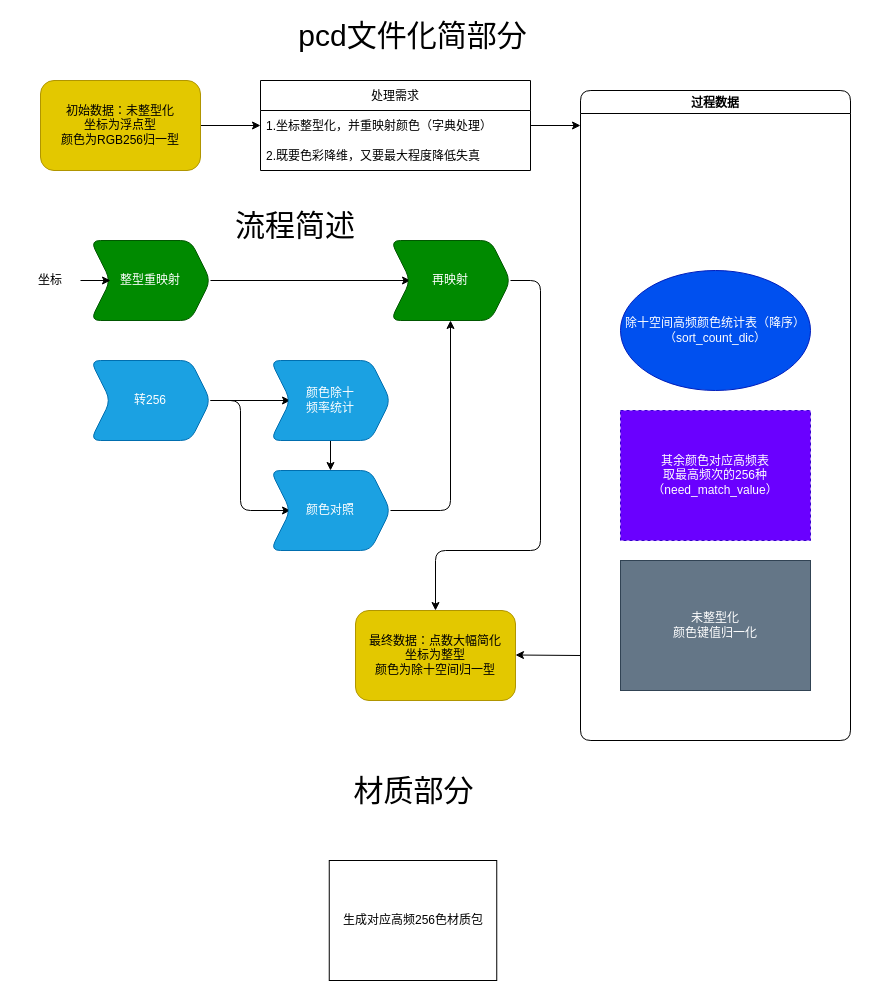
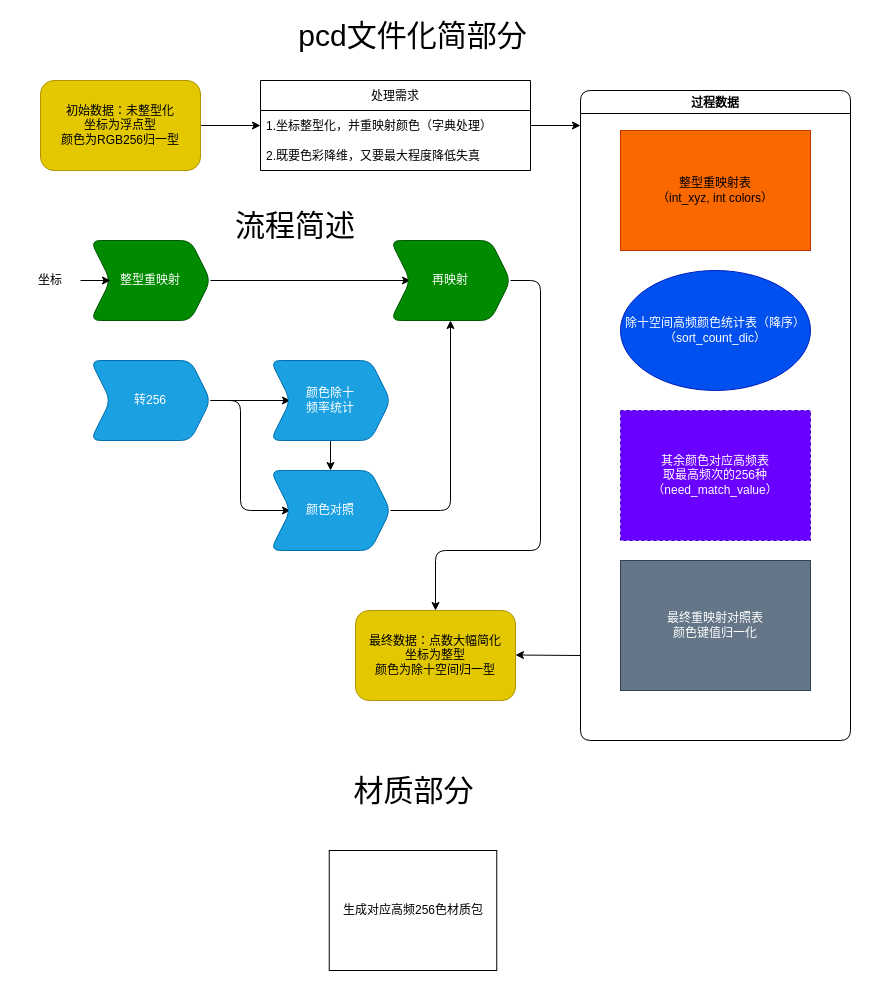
  <mxCell id="0" />
  <mxCell id="1" parent="0" />
  <mxCell id="2" style="edgeStyle=none;html=1;exitX=1;exitY=0.5;exitDx=0;exitDy=0;entryX=0;entryY=0.5;entryDx=0;entryDy=0;" parent="1" source="3" target="5" edge="1"><mxGeometry relative="1" as="geometry" /></mxCell>
  <mxCell id="3" value="初始数据：未整型化&lt;br&gt;坐标为浮点型&lt;br&gt;颜色为RGB256归一型" style="rounded=1;whiteSpace=wrap;html=1;fillColor=#e3c800;fontColor=#000000;strokeColor=#B09500;" parent="1" vertex="1"><mxGeometry x="40" y="80" width="160" height="90" as="geometry" /></mxCell>
  <mxCell id="4" value="处理需求" style="swimlane;fontStyle=0;childLayout=stackLayout;horizontal=1;startSize=30;horizontalStack=0;resizeParent=1;resizeParentMax=0;resizeLast=0;collapsible=1;marginBottom=0;" parent="1" vertex="1"><mxGeometry x="260" y="80" width="270" height="90" as="geometry" /></mxCell>
  <mxCell id="5" value="1.坐标整型化，并重映射颜色（字典处理）" style="text;strokeColor=none;fillColor=none;align=left;verticalAlign=middle;spacingLeft=4;spacingRight=4;overflow=hidden;points=[[0,0.5],[1,0.5]];portConstraint=eastwest;rotatable=0;" parent="4" vertex="1"><mxGeometry y="30" width="270" height="30" as="geometry" /></mxCell>
  <mxCell id="6" value="2.既要色彩降维，又要最大程度降低失真" style="text;strokeColor=none;fillColor=none;align=left;verticalAlign=middle;spacingLeft=4;spacingRight=4;overflow=hidden;points=[[0,0.5],[1,0.5]];portConstraint=eastwest;rotatable=0;" parent="4" vertex="1"><mxGeometry y="60" width="270" height="30" as="geometry" /></mxCell>
  <mxCell id="7" style="edgeStyle=none;html=1;" parent="1" edge="1"><mxGeometry relative="1" as="geometry"><mxPoint x="580" y="655" as="sourcePoint" /><mxPoint x="515" y="654.5" as="targetPoint" /></mxGeometry></mxCell>
  <mxCell id="8" value="过程数据" style="swimlane;rounded=1;" parent="1" vertex="1"><mxGeometry x="580" y="90" width="270" height="650" as="geometry" /></mxCell>
  <mxCell id="9" value="其余颜色对应高频表&lt;br&gt;取最高频次的256种&lt;br&gt;（need_match_value）" style="rounded=0;whiteSpace=wrap;html=1;fillColor=#6a00ff;fontColor=#ffffff;strokeColor=#3700CC;dashed=1;" parent="8" vertex="1"><mxGeometry x="40" y="320" width="190" height="130" as="geometry" /></mxCell>
  <mxCell id="10" value="除十空间高频颜色统计表（降序）&lt;br&gt;（sort_count_dic）" style="ellipse;whiteSpace=wrap;html=1;fillColor=#0050ef;fontColor=#ffffff;strokeColor=#001DBC;" parent="8" vertex="1"><mxGeometry x="40" y="180" width="190" height="120" as="geometry" /></mxCell>
- <mxCell id="12" value="未整型化&lt;br&gt;颜色键值归一化" style="rounded=0;whiteSpace=wrap;html=1;fillColor=#647687;fontColor=#ffffff;strokeColor=#314354;" parent="8" vertex="1"><mxGeometry x="40" y="470" width="190" height="130" as="geometry" /></mxCell>
+ <mxCell id="11" value="整型重映射表&lt;br&gt;（int_xyz, int colors）" style="rounded=0;whiteSpace=wrap;html=1;fillColor=#fa6800;fontColor=#000000;strokeColor=#C73500;" parent="8" vertex="1"><mxGeometry x="40" y="40" width="190" height="120" as="geometry" /></mxCell>
+ <mxCell id="12" value="最终重映射对照表&lt;br&gt;颜色键值归一化" style="rounded=0;whiteSpace=wrap;html=1;fillColor=#647687;fontColor=#ffffff;strokeColor=#314354;" parent="8" vertex="1"><mxGeometry x="40" y="470" width="190" height="130" as="geometry" /></mxCell>
  <mxCell id="13" style="edgeStyle=none;html=1;exitX=1;exitY=0.5;exitDx=0;exitDy=0;" parent="1" source="5" edge="1"><mxGeometry relative="1" as="geometry"><mxPoint x="580" y="125" as="targetPoint" /></mxGeometry></mxCell>
  <mxCell id="14" value="最终数据：点数大幅简化&lt;br&gt;坐标为整型&lt;br&gt;颜色为除十空间归一型" style="rounded=1;whiteSpace=wrap;html=1;fillColor=#e3c800;fontColor=#000000;strokeColor=#B09500;" parent="1" vertex="1"><mxGeometry x="355" y="610" width="160" height="90" as="geometry" /></mxCell>
  <mxCell id="15" style="edgeStyle=orthogonalEdgeStyle;html=1;exitX=1;exitY=0.5;exitDx=0;exitDy=0;" parent="1" source="16" target="27" edge="1"><mxGeometry relative="1" as="geometry" /></mxCell>
  <mxCell id="16" value="整型重映射" style="shape=step;perimeter=stepPerimeter;whiteSpace=wrap;html=1;fixedSize=1;rounded=1;fillColor=#008a00;strokeColor=#005700;fontColor=#ffffff;" parent="1" vertex="1"><mxGeometry x="90" y="240" width="120" height="80" as="geometry" /></mxCell>
  <mxCell id="17" value="" style="edgeStyle=orthogonalEdgeStyle;html=1;" parent="1" source="19" target="25" edge="1"><mxGeometry relative="1" as="geometry" /></mxCell>
  <mxCell id="18" style="edgeStyle=orthogonalEdgeStyle;html=1;exitX=1;exitY=0.5;exitDx=0;exitDy=0;" parent="1" source="19" target="23" edge="1"><mxGeometry relative="1" as="geometry"><mxPoint x="250" y="520" as="targetPoint" /><Array as="points"><mxPoint x="240" y="400" /><mxPoint x="240" y="510" /></Array></mxGeometry></mxCell>
  <mxCell id="19" value="转256" style="shape=step;perimeter=stepPerimeter;whiteSpace=wrap;html=1;fixedSize=1;rounded=1;fillColor=#1ba1e2;fontColor=#ffffff;strokeColor=#006EAF;" parent="1" vertex="1"><mxGeometry x="90" y="360" width="120" height="80" as="geometry" /></mxCell>
  <mxCell id="20" style="edgeStyle=none;html=1;exitX=1;exitY=0.5;exitDx=0;exitDy=0;" parent="1" source="21" target="16" edge="1"><mxGeometry relative="1" as="geometry"><Array as="points"><mxPoint x="110" y="280" /></Array></mxGeometry></mxCell>
  <mxCell id="21" value="坐标" style="text;html=1;strokeColor=none;fillColor=none;align=center;verticalAlign=middle;whiteSpace=wrap;rounded=0;" parent="1" vertex="1"><mxGeometry x="20" y="265" width="60" height="30" as="geometry" /></mxCell>
  <mxCell id="22" style="edgeStyle=orthogonalEdgeStyle;html=1;exitX=1;exitY=0.5;exitDx=0;exitDy=0;entryX=0.5;entryY=1;entryDx=0;entryDy=0;" parent="1" source="23" target="27" edge="1"><mxGeometry relative="1" as="geometry" /></mxCell>
  <mxCell id="23" value="颜色对照" style="shape=step;perimeter=stepPerimeter;whiteSpace=wrap;html=1;fixedSize=1;rounded=1;fillColor=#1ba1e2;fontColor=#ffffff;strokeColor=#006EAF;" parent="1" vertex="1"><mxGeometry x="270" y="470" width="120" height="80" as="geometry" /></mxCell>
  <mxCell id="24" style="edgeStyle=orthogonalEdgeStyle;html=1;exitX=0.5;exitY=1;exitDx=0;exitDy=0;entryX=0.5;entryY=0;entryDx=0;entryDy=0;" parent="1" source="25" target="23" edge="1"><mxGeometry relative="1" as="geometry" /></mxCell>
  <mxCell id="25" value="颜色除十&lt;br&gt;频率统计" style="shape=step;perimeter=stepPerimeter;whiteSpace=wrap;html=1;fixedSize=1;rounded=1;fillColor=#1ba1e2;fontColor=#ffffff;strokeColor=#006EAF;" parent="1" vertex="1"><mxGeometry x="270" y="360" width="120" height="80" as="geometry" /></mxCell>
  <mxCell id="26" style="edgeStyle=orthogonalEdgeStyle;html=1;exitX=1;exitY=0.5;exitDx=0;exitDy=0;" parent="1" source="27" target="14" edge="1"><mxGeometry relative="1" as="geometry"><Array as="points"><mxPoint x="540" y="280" /><mxPoint x="540" y="550" /><mxPoint x="435" y="550" /></Array></mxGeometry></mxCell>
  <mxCell id="27" value="再映射" style="shape=step;perimeter=stepPerimeter;whiteSpace=wrap;html=1;fixedSize=1;rounded=1;fillColor=#008a00;fontColor=#ffffff;strokeColor=#005700;" parent="1" vertex="1"><mxGeometry x="390" y="240" width="120" height="80" as="geometry" /></mxCell>
  <mxCell id="28" value="&lt;font style=&quot;font-size: 30px&quot;&gt;流程简述&lt;/font&gt;" style="text;html=1;strokeColor=none;fillColor=none;align=center;verticalAlign=middle;whiteSpace=wrap;rounded=0;" parent="1" vertex="1"><mxGeometry x="230" y="210" width="130" height="30" as="geometry" /></mxCell>
  <mxCell id="29" value="pcd文件化简部分" style="text;html=1;strokeColor=none;fillColor=none;align=center;verticalAlign=middle;whiteSpace=wrap;rounded=0;fontSize=30;" parent="1" vertex="1"><mxGeometry x="260" y="20" width="305" height="30" as="geometry" /></mxCell>
  <mxCell id="30" value="材质部分" style="text;html=1;align=center;verticalAlign=middle;resizable=0;points=[];autosize=1;strokeColor=none;fillColor=none;fontSize=30;" parent="1" vertex="1"><mxGeometry x="342.5" y="770" width="140" height="40" as="geometry" /></mxCell>
- <mxCell id="31" value="生成对应高频256色材质包" style="whiteSpace=wrap;html=1;" vertex="1" parent="1"><mxGeometry x="328.75" y="860" width="167.5" height="120" as="geometry" /></mxCell>
+ <mxCell id="31" value="生成对应高频256色材质包" style="whiteSpace=wrap;html=1;" vertex="1" parent="1"><mxGeometry x="328.75" y="850" width="167.5" height="120" as="geometry" /></mxCell>
